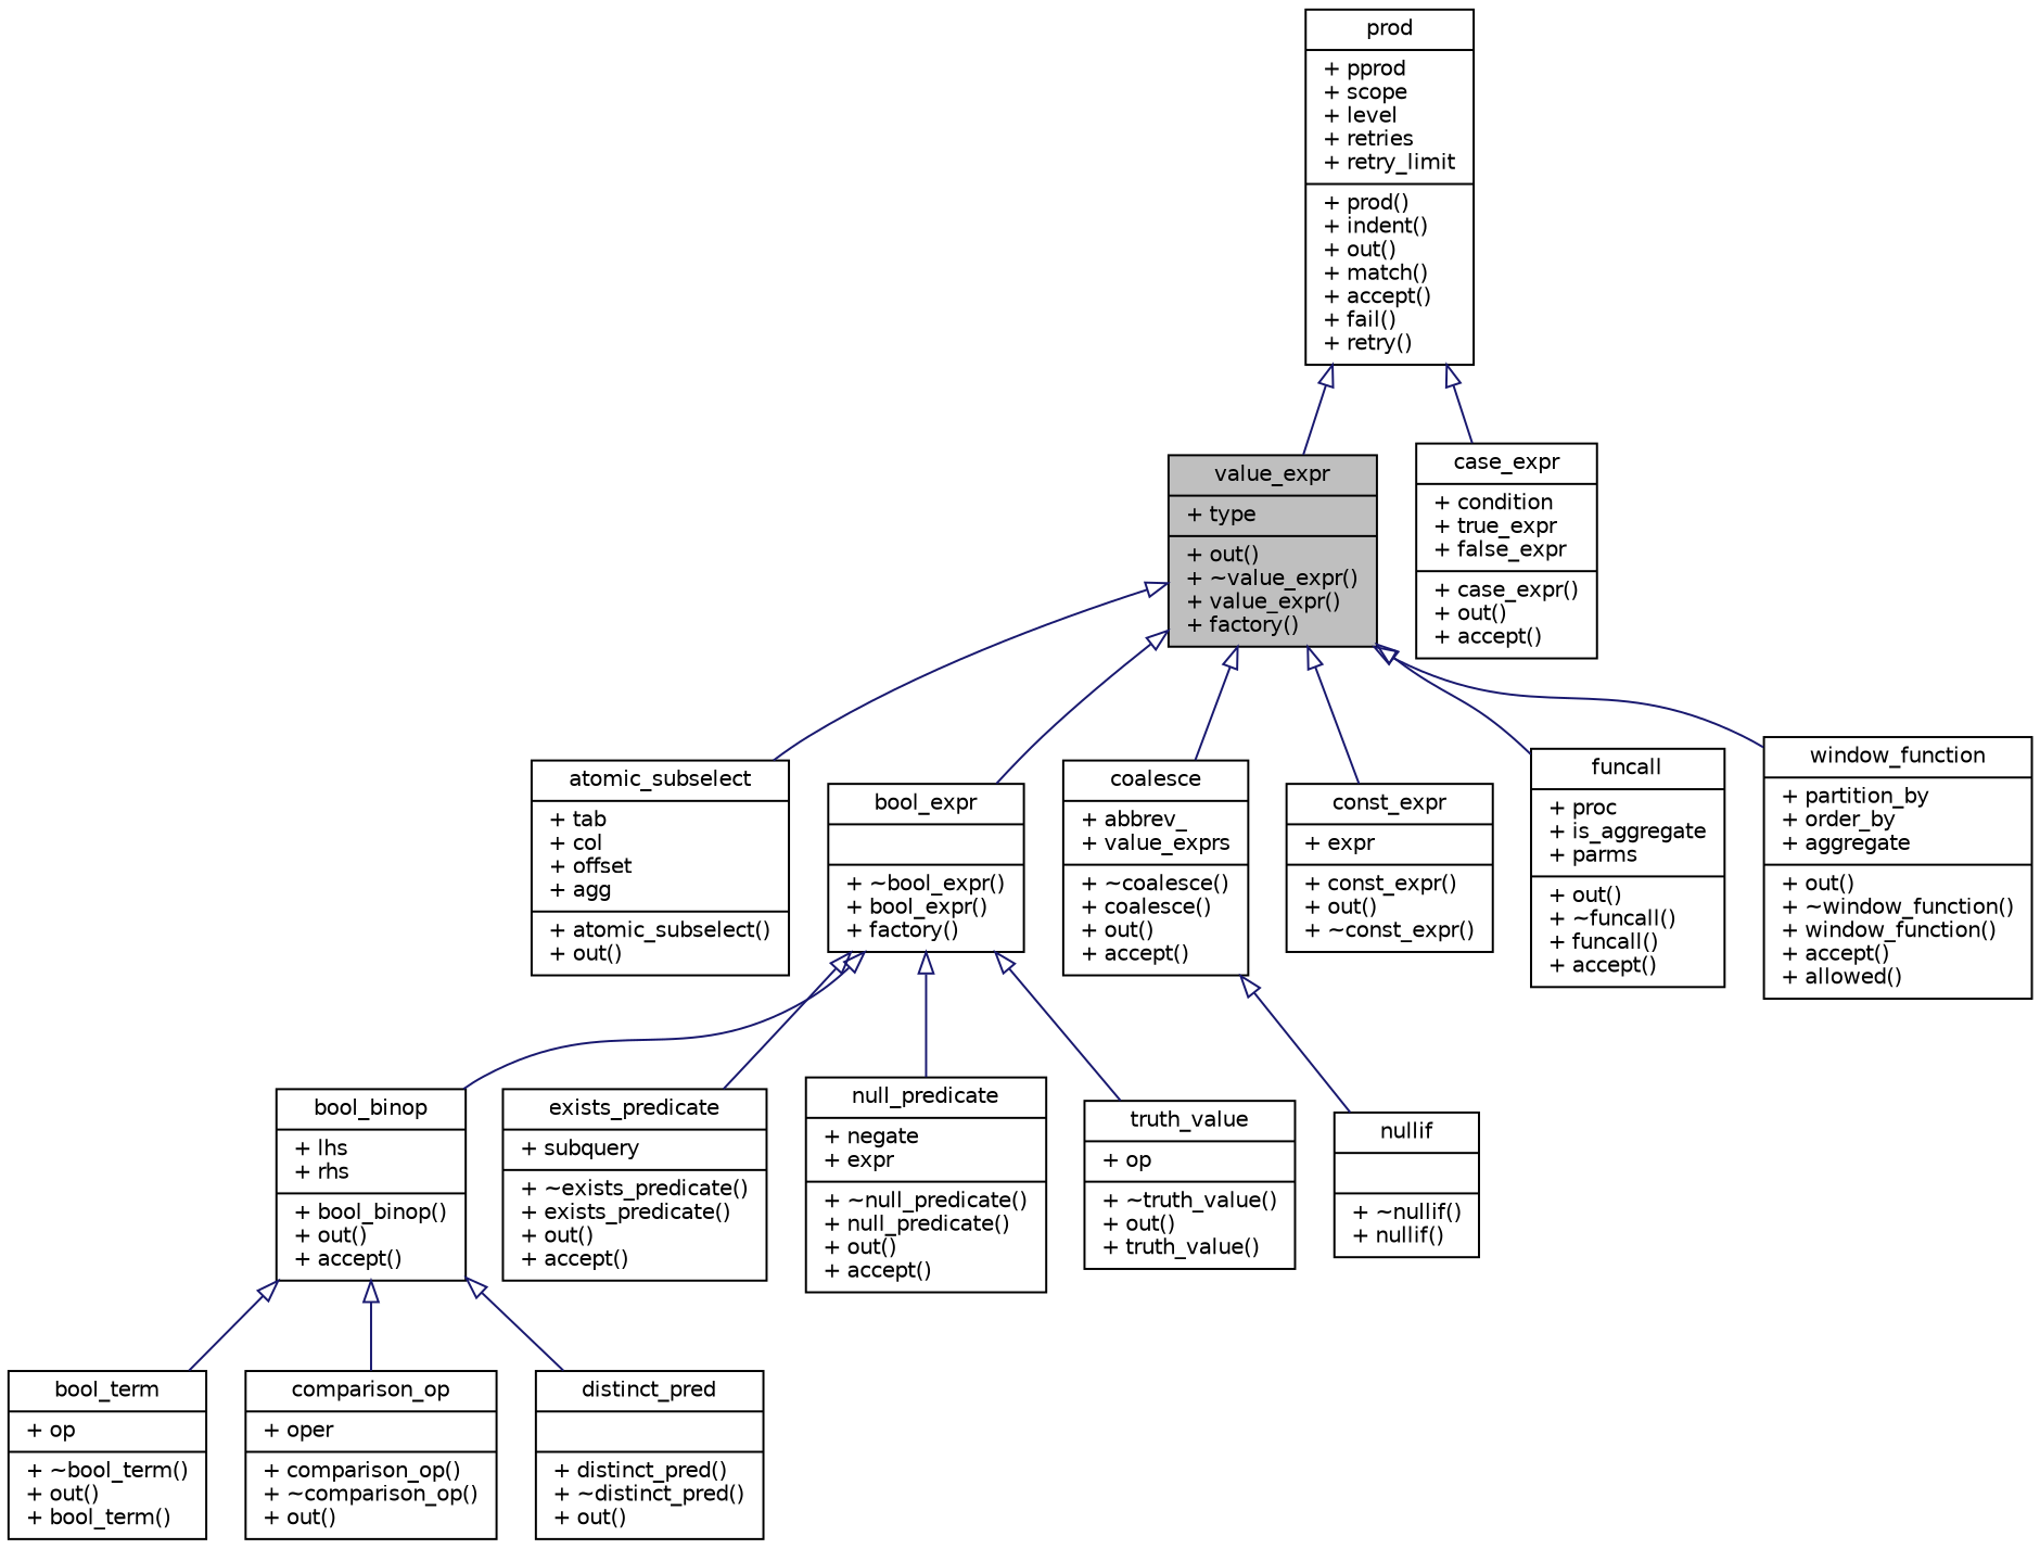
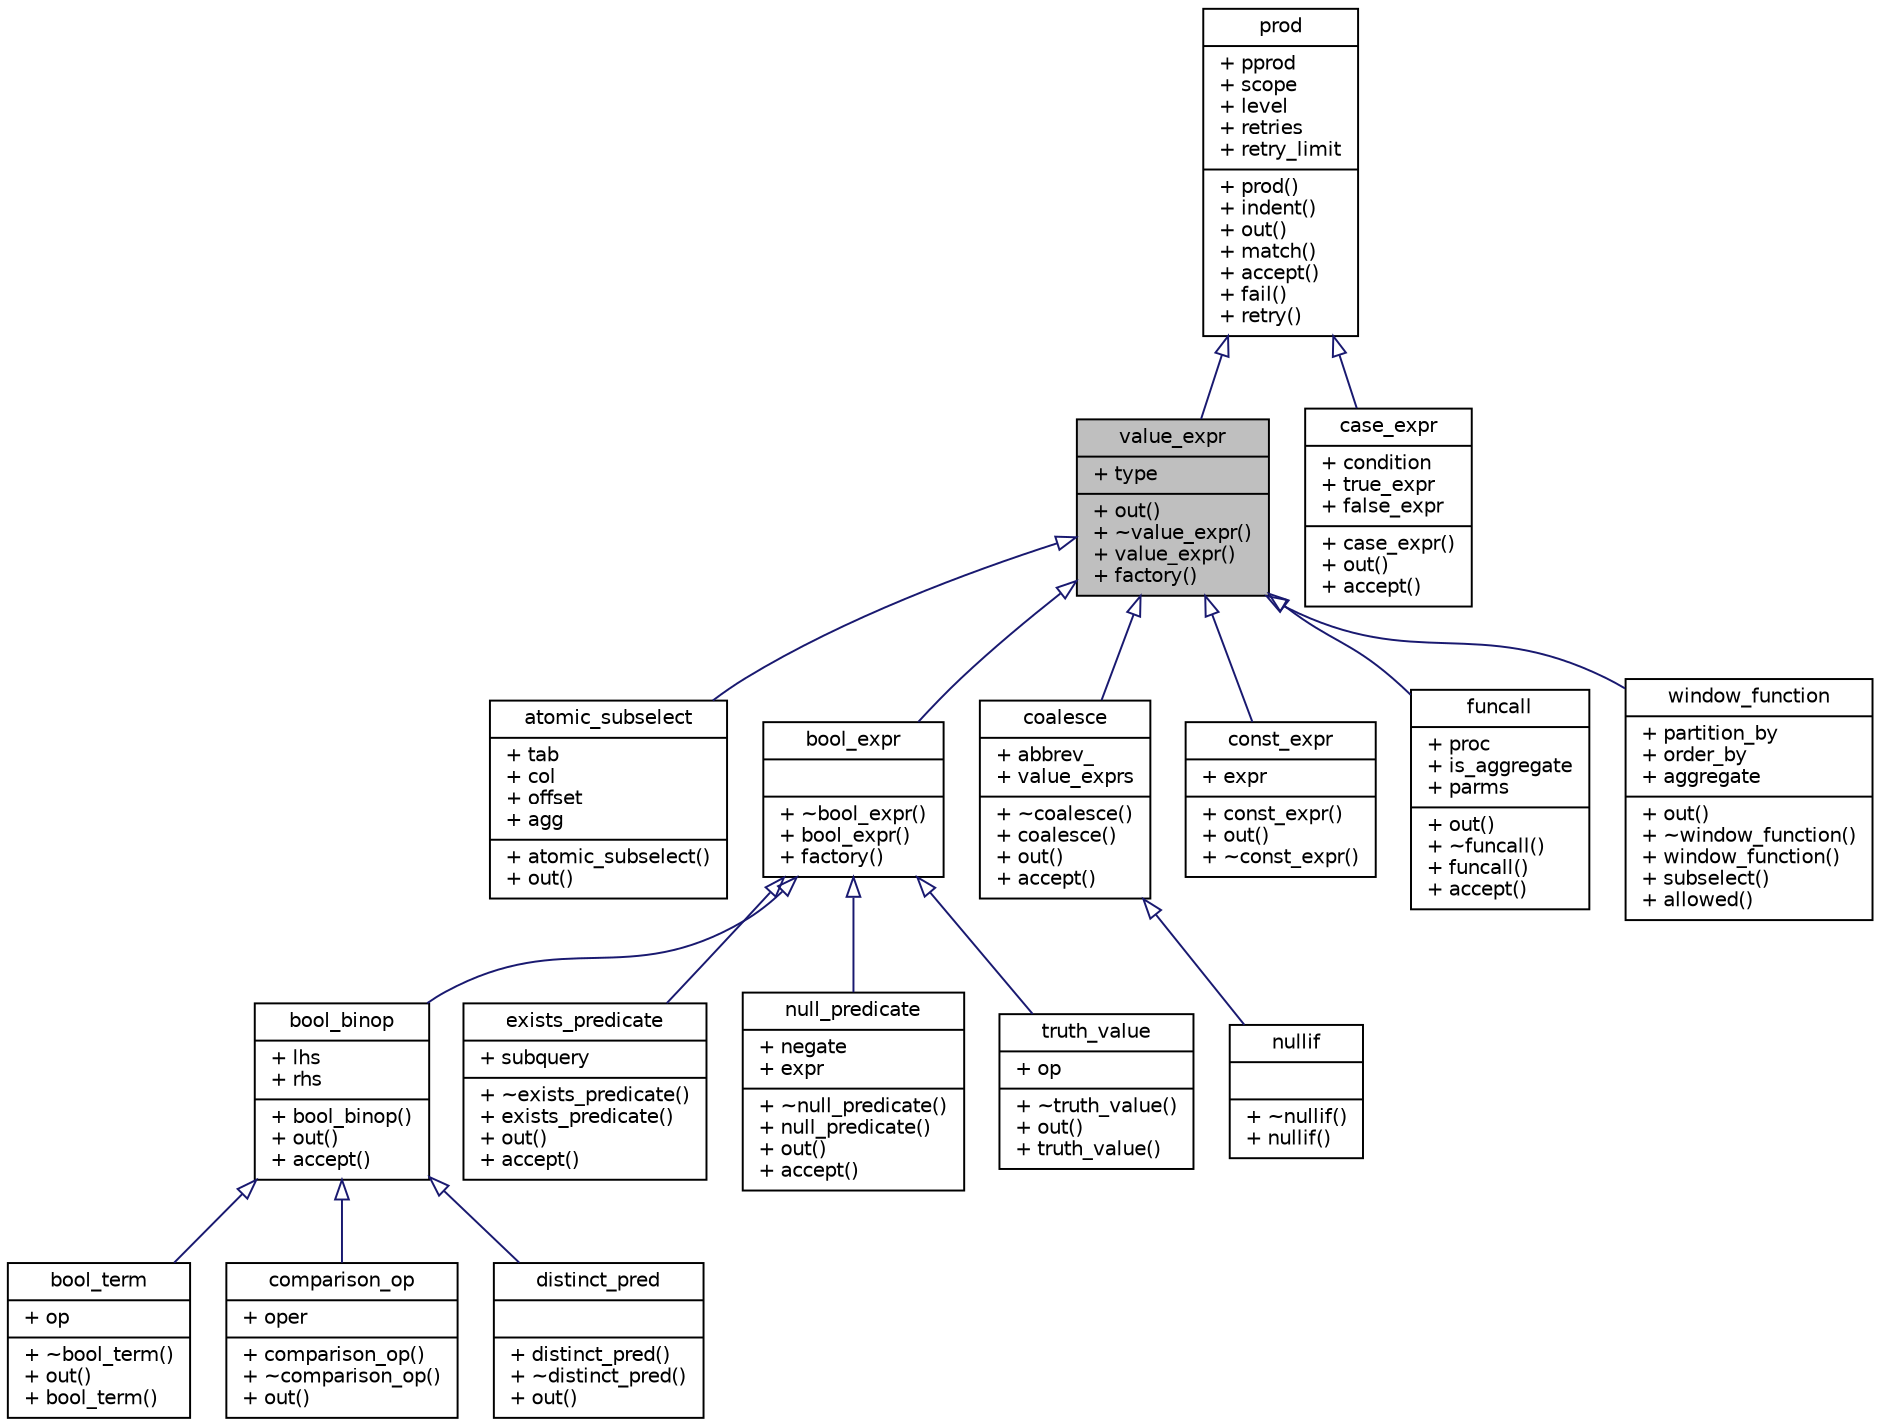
  digraph {
    node [color=black fillcolor=white fontname=Helvetica fontsize=10 shape=record style=filled]
    edge [arrowtail=onormal color=midnightblue dir=back fontname=Helvetica fontsize=10 labelfontname=Helvetica labelfontsize=10 style=solid]
    n1 [fillcolor=grey75 fontcolor=black height=0.2 label="{value_expr\n|+ type\l|+ out()\l+ ~value_expr()\l+ value_expr()\l+ factory()\l}" width=0.4]
    n2 [height=0.2 label="{atomic_subselect\n|+ tab\l+ col\l+ offset\l+ agg\l|+ atomic_subselect()\l+ out()\l}" width=0.4]
    n3 [height=0.2 label="{bool_expr\n||+ ~bool_expr()\l+ bool_expr()\l+ factory()\l}" width=0.4]
    n4 [height=0.2 label="{coalesce\n|+ abbrev_\l+ value_exprs\l|+ ~coalesce()\l+ coalesce()\l+ out()\l+ accept()\l}" width=0.4]
    n5 [height=0.2 label="{const_expr\n|+ expr\l|+ const_expr()\l+ out()\l+ ~const_expr()\l}" width=0.4]
    n6 [height=0.2 label="{funcall\n|+ proc\l+ is_aggregate\l+ parms\l|+ out()\l+ ~funcall()\l+ funcall()\l+ accept()\l}" width=0.4]
-   n7 [height=0.2 label="{window_function\n|+ partition_by\l+ order_by\l+ aggregate\l|+ out()\l+ ~window_function()\l+ window_function()\l+ accept()\l+ allowed()\l}" width=0.4]
+   n7 [height=0.2 label="{window_function\n|+ partition_by\l+ order_by\l+ aggregate\l|+ out()\l+ ~window_function()\l+ window_function()\l+ subselect()\l+ allowed()\l}" width=0.4]
    n8 [height=0.2 label="{bool_binop\n|+ lhs\l+ rhs\l|+ bool_binop()\l+ out()\l+ accept()\l}" width=0.4]
    n9 [height=0.2 label="{exists_predicate\n|+ subquery\l|+ ~exists_predicate()\l+ exists_predicate()\l+ out()\l+ accept()\l}" width=0.4]
    n10 [height=0.2 label="{null_predicate\n|+ negate\l+ expr\l|+ ~null_predicate()\l+ null_predicate()\l+ out()\l+ accept()\l}" width=0.4]
    n11 [height=0.2 label="{truth_value\n|+ op\l|+ ~truth_value()\l+ out()\l+ truth_value()\l}" width=0.4]
    n12 [height=0.2 label="{case_expr\n|+ condition\l+ true_expr\l+ false_expr\l|+ case_expr()\l+ out()\l+ accept()\l}" width=0.4]
    n13 [height=0.2 label="{nullif\n||+ ~nullif()\l+ nullif()\l}" width=0.4]
    n14 [height=0.2 label="{prod\n|+ pprod\l+ scope\l+ level\l+ retries\l+ retry_limit\l|+ prod()\l+ indent()\l+ out()\l+ match()\l+ accept()\l+ fail()\l+ retry()\l}" width=0.4]
    n15 [height=0.2 label="{bool_term\n|+ op\l|+ ~bool_term()\l+ out()\l+ bool_term()\l}" width=0.4]
    n16 [height=0.2 label="{comparison_op\n|+ oper\l|+ comparison_op()\l+ ~comparison_op()\l+ out()\l}" width=0.4]
    n17 [height=0.2 label="{distinct_pred\n||+ distinct_pred()\l+ ~distinct_pred()\l+ out()\l}" width=0.4]
    n1 -> n2
    n1 -> n3
    n1 -> n4
    n1 -> n5
    n1 -> n6
    n1 -> n7
    n3 -> n8
    n3 -> n9
    n3 -> n10
    n3 -> n11
    n4 -> n13
    n8 -> n15
    n8 -> n16
    n8 -> n17
    n14 -> n1
    n14 -> n12
  }
